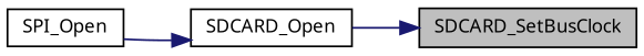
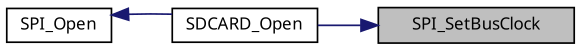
  digraph {
    fontname="Noto Sans"
    rankdir=RL
    node [color=black fillcolor=white fontname="Noto Sans" fontsize=10 shape=record style=filled]
    edge [color=midnightblue dir=back fontname="Noto Sans" fontsize=10 labelfontname=Helvetica labelfontsize=10 style=solid]
-   n1 [fillcolor=grey75 fontcolor=black height=0.2 label=SDCARD_SetBusClock width=0.4]
+   n1 [fillcolor=grey75 fontcolor=black height=0.2 label=SPI_SetBusClock width=0.4]
    n2 [height=0.2 label=SDCARD_Open width=0.4]
    n3 [height=0.2 label=SPI_Open width=0.4]
    n1 -> n2
-   n2 -> n3
+   n3 -> n2
  }
